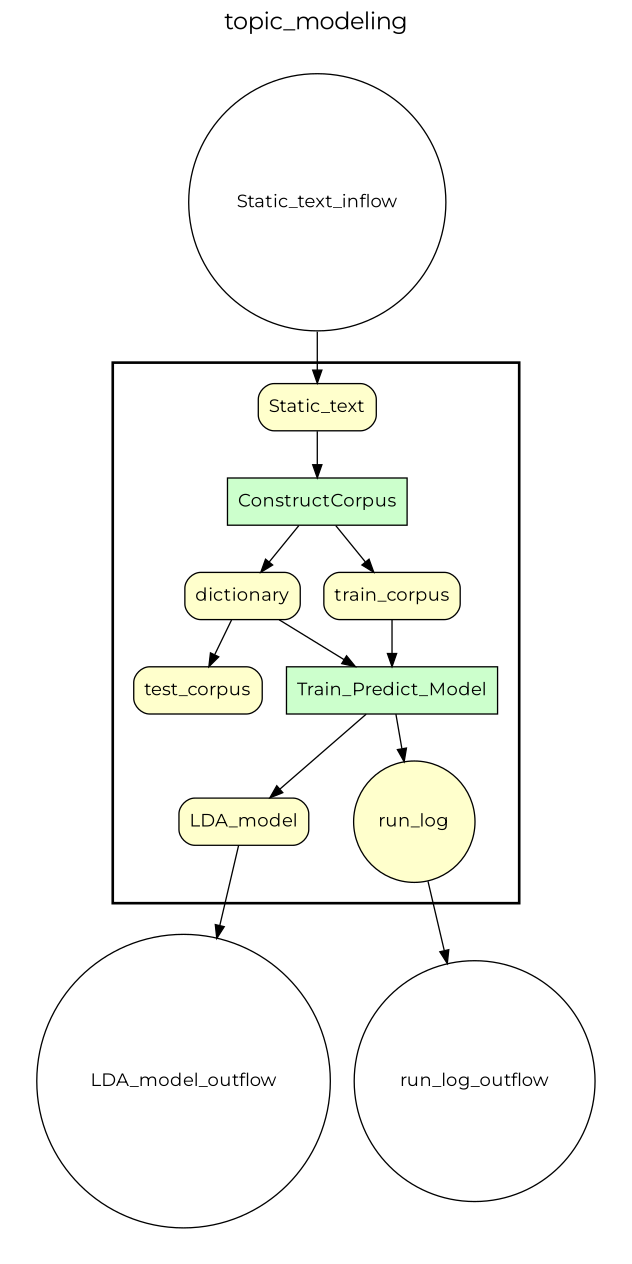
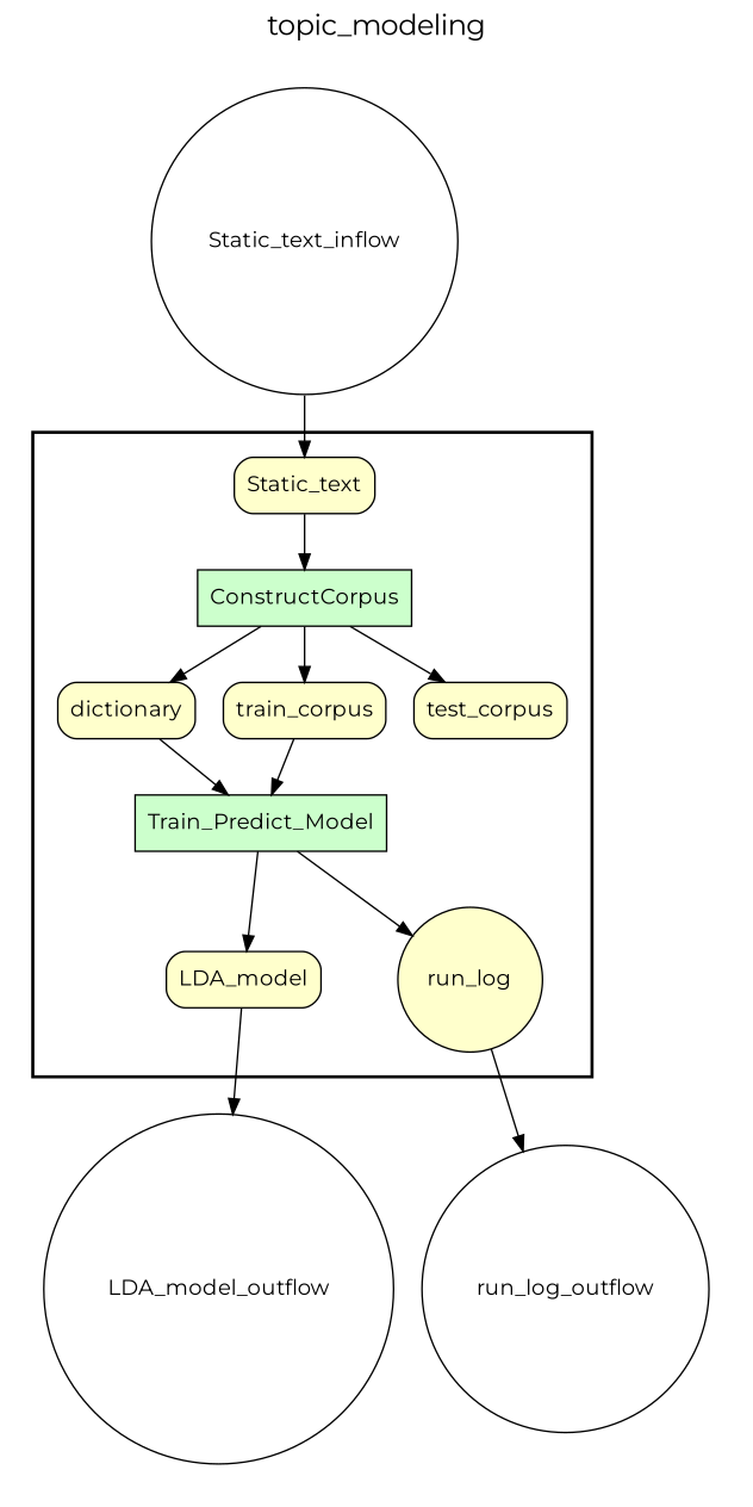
  digraph {
    fontname=Montserrat
    fontsize=18
    label=topic_modeling
    labelloc=t
    rankdir=TB
    node [fillcolor="#FFFFCC" fontname=Montserrat peripheries=1 shape=box style="rounded,filled"]
    edge [fontname=Montserrat]
    Train_Predict_Model [fillcolor="#CCFFCC" style=filled]
    ConstructCorpus [fillcolor="#CCFFCC" style=filled]
    Static_text
    dictionary
    train_corpus
    test_corpus
    LDA_model
    run_log [shape=circle]
    Static_text_inflow [fillcolor="#FFFFFF" shape=circle width=0.2 style=""]
    run_log_outflow [fillcolor="#FFFFFF" shape=circle width=0.2 style=""]
    LDA_model_outflow [fillcolor="#FFFFFF" shape=circle width=0.2 style=""]
    subgraph cluster_1 {
      color=black
      label=""
      penwidth=2
      subgraph cluster_2 {
        color=white
        label=""
        penwidth=2
        Train_Predict_Model
        ConstructCorpus
        Static_text
        dictionary
        train_corpus
        test_corpus
        LDA_model
        run_log
      }
    }
    subgraph cluster_3 {
      color=white
      label=""
      penwidth=2
      subgraph cluster_4 {
        color=white
        label=""
        penwidth=2
        Static_text_inflow
      }
    }
    subgraph cluster_5 {
      color=white
      label=""
      penwidth=2
      subgraph cluster_6 {
        color=white
        label=""
        penwidth=2
        run_log_outflow
        LDA_model_outflow
      }
    }
    Train_Predict_Model -> LDA_model
    Train_Predict_Model -> run_log
    ConstructCorpus -> dictionary
    ConstructCorpus -> train_corpus
-   dictionary -> test_corpus
+   ConstructCorpus -> test_corpus
    Static_text -> ConstructCorpus
    dictionary -> Train_Predict_Model
    train_corpus -> Train_Predict_Model
    LDA_model -> LDA_model_outflow
    run_log -> run_log_outflow
    Static_text_inflow -> Static_text
  }
